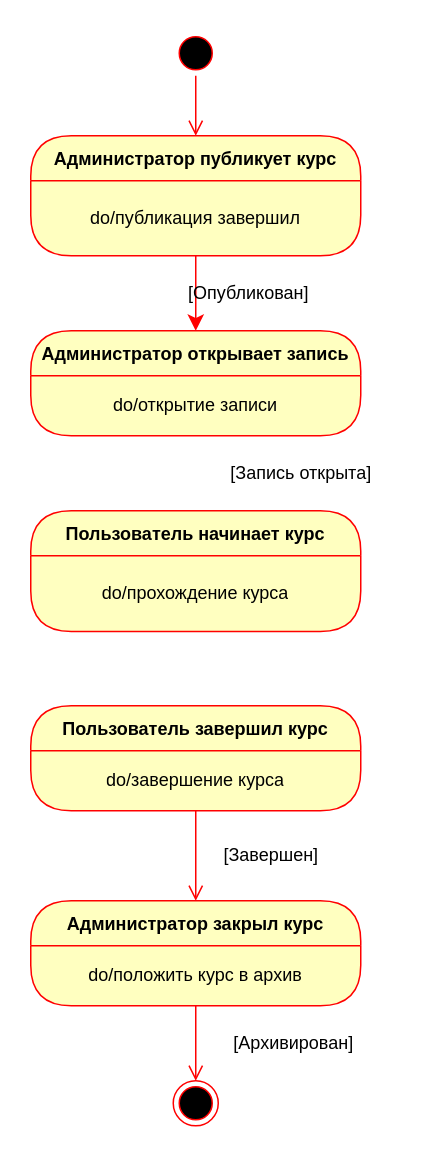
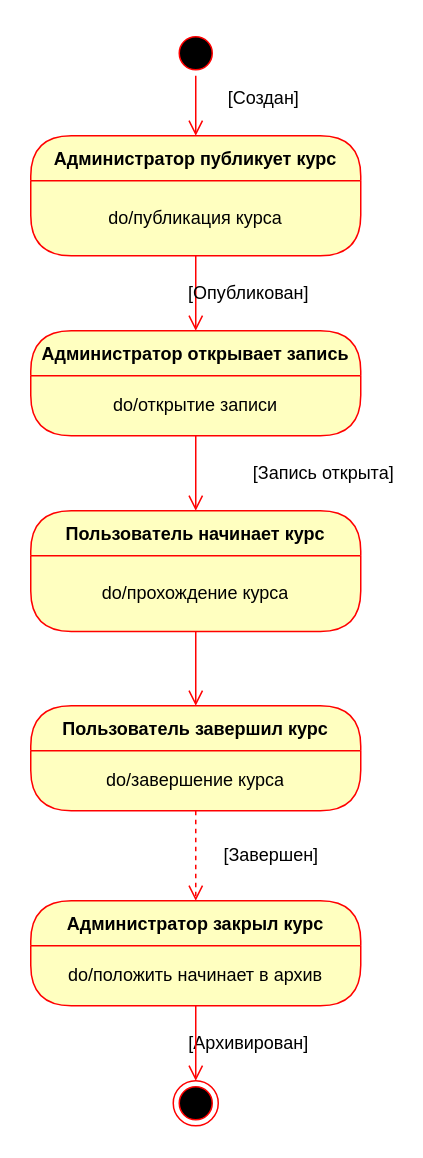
  <mxCell id="0" />
  <mxCell id="1" parent="0" />
  <mxCell id="2" value="" style="ellipse;html=1;shape=startState;fillColor=#000000;strokeColor=#ff0000;" vertex="1" parent="1"><mxGeometry x="115" y="20" width="30" height="30" as="geometry" /></mxCell>
  <mxCell id="3" value="" style="edgeStyle=orthogonalEdgeStyle;html=1;verticalAlign=bottom;endArrow=open;endSize=8;strokeColor=#ff0000;rounded=0;entryX=0.5;entryY=0;entryDx=0;entryDy=0;" edge="1" source="2" parent="1" target="4"><mxGeometry relative="1" as="geometry"><mxPoint x="130" y="110" as="targetPoint" /></mxGeometry></mxCell>
  <mxCell id="4" value="Администратор публикует курс" style="swimlane;fontStyle=1;align=center;verticalAlign=middle;childLayout=stackLayout;horizontal=1;startSize=30;horizontalStack=0;resizeParent=0;resizeLast=1;container=0;fontColor=#000000;collapsible=0;rounded=1;arcSize=30;strokeColor=#ff0000;fillColor=#ffffc0;swimlaneFillColor=#ffffc0;dropTarget=0;" vertex="1" parent="1"><mxGeometry x="20" y="90" width="220" height="80" as="geometry" /></mxCell>
- <mxCell id="5" value="do/публикация завершил" style="text;html=1;strokeColor=none;fillColor=none;align=center;verticalAlign=middle;spacingLeft=4;spacingRight=4;whiteSpace=wrap;overflow=hidden;rotatable=0;fontColor=#000000;" vertex="1" parent="4"><mxGeometry y="30" width="220" height="50" as="geometry" /></mxCell>
- <mxCell id="6" value="" style="edgeStyle=orthogonalEdgeStyle;html=1;verticalAlign=bottom;endArrow=classic;endSize=8;strokeColor=#ff0000;rounded=0;entryX=0.5;entryY=0;entryDx=0;entryDy=0;" edge="1" source="4" parent="1" target="8"><mxGeometry relative="1" as="geometry"><mxPoint x="130" y="280" as="targetPoint" /></mxGeometry></mxCell>
+ <mxCell id="5" value="do/публикация курса" style="text;html=1;strokeColor=none;fillColor=none;align=center;verticalAlign=middle;spacingLeft=4;spacingRight=4;whiteSpace=wrap;overflow=hidden;rotatable=0;fontColor=#000000;" vertex="1" parent="4"><mxGeometry y="30" width="220" height="50" as="geometry" /></mxCell>
+ <mxCell id="6" value="" style="edgeStyle=orthogonalEdgeStyle;html=1;verticalAlign=bottom;endArrow=open;endSize=8;strokeColor=#ff0000;rounded=0;entryX=0.5;entryY=0;entryDx=0;entryDy=0;" edge="1" source="4" parent="1" target="8"><mxGeometry relative="1" as="geometry"><mxPoint x="130" y="280" as="targetPoint" /></mxGeometry></mxCell>
+ <mxCell id="7" value="[Создан]" style="text;html=1;align=center;verticalAlign=middle;resizable=0;points=[];autosize=1;strokeColor=none;fillColor=none;" vertex="1" parent="1"><mxGeometry x="140" y="50" width="70" height="30" as="geometry" /></mxCell>
  <mxCell id="8" value="Администратор открывает запись" style="swimlane;fontStyle=1;align=center;verticalAlign=middle;childLayout=stackLayout;horizontal=1;startSize=30;horizontalStack=0;resizeParent=0;resizeLast=1;container=0;fontColor=#000000;collapsible=0;rounded=1;arcSize=30;strokeColor=#ff0000;fillColor=#ffffc0;swimlaneFillColor=#ffffc0;dropTarget=0;" vertex="1" parent="1"><mxGeometry x="20" y="220" width="220" height="70" as="geometry" /></mxCell>
  <mxCell id="9" value="do/открытие записи" style="text;html=1;strokeColor=none;fillColor=none;align=center;verticalAlign=middle;spacingLeft=4;spacingRight=4;whiteSpace=wrap;overflow=hidden;rotatable=0;fontColor=#000000;" vertex="1" parent="8"><mxGeometry y="30" width="220" height="40" as="geometry" /></mxCell>
  <mxCell id="10" value="[Опубликован]" style="text;html=1;align=center;verticalAlign=middle;resizable=0;points=[];autosize=1;strokeColor=none;fillColor=none;" vertex="1" parent="1"><mxGeometry x="115" y="180" width="100" height="30" as="geometry" /></mxCell>
- <mxCell id="11" value="[Запись открыта]" style="text;html=1;align=center;verticalAlign=middle;resizable=0;points=[];autosize=1;strokeColor=none;fillColor=none;" vertex="1" parent="1"><mxGeometry x="140" y="300" width="120" height="30" as="geometry" /></mxCell>
+ <mxCell id="11" value="[Запись открыта]" style="text;html=1;align=center;verticalAlign=middle;resizable=0;points=[];autosize=1;strokeColor=none;fillColor=none;" vertex="1" parent="1"><mxGeometry x="155" y="300" width="120" height="30" as="geometry" /></mxCell>
  <mxCell id="12" value="Пользователь начинает курс" style="swimlane;fontStyle=1;align=center;verticalAlign=middle;childLayout=stackLayout;horizontal=1;startSize=30;horizontalStack=0;resizeParent=0;resizeLast=1;container=0;fontColor=#000000;collapsible=0;rounded=1;arcSize=30;strokeColor=#ff0000;fillColor=#ffffc0;swimlaneFillColor=#ffffc0;dropTarget=0;" vertex="1" parent="1"><mxGeometry x="20" y="340" width="220" height="80.5" as="geometry" /></mxCell>
  <mxCell id="13" value="do/прохождение курса" style="text;html=1;strokeColor=none;fillColor=none;align=center;verticalAlign=middle;spacingLeft=4;spacingRight=4;whiteSpace=wrap;overflow=hidden;rotatable=0;fontColor=#000000;" vertex="1" parent="12"><mxGeometry y="30" width="220" height="50.5" as="geometry" /></mxCell>
  <mxCell id="14" value="[Завершен]" style="text;html=1;align=center;verticalAlign=middle;resizable=0;points=[];autosize=1;strokeColor=none;fillColor=none;" vertex="1" parent="1"><mxGeometry x="135" y="554.5" width="90" height="30" as="geometry" /></mxCell>
- <mxCell id="15" value="[Архивирован]" style="text;html=1;align=center;verticalAlign=middle;resizable=0;points=[];autosize=1;strokeColor=none;fillColor=none;" vertex="1" parent="1"><mxGeometry x="145" y="680" width="100" height="30" as="geometry" /></mxCell>
+ <mxCell id="15" value="[Архивирован]" style="text;html=1;align=center;verticalAlign=middle;resizable=0;points=[];autosize=1;strokeColor=none;fillColor=none;" vertex="1" parent="1"><mxGeometry x="115" y="680" width="100" height="30" as="geometry" /></mxCell>
  <mxCell id="16" value="Пользователь завершил курс" style="swimlane;fontStyle=1;align=center;verticalAlign=middle;childLayout=stackLayout;horizontal=1;startSize=30;horizontalStack=0;resizeParent=0;resizeLast=1;container=0;fontColor=#000000;collapsible=0;rounded=1;arcSize=30;strokeColor=#ff0000;fillColor=#ffffc0;swimlaneFillColor=#ffffc0;dropTarget=0;" vertex="1" parent="1"><mxGeometry x="20" y="470" width="220" height="70" as="geometry" /></mxCell>
  <mxCell id="17" value="do/завершение курса" style="text;html=1;strokeColor=none;fillColor=none;align=center;verticalAlign=middle;spacingLeft=4;spacingRight=4;whiteSpace=wrap;overflow=hidden;rotatable=0;fontColor=#000000;" vertex="1" parent="16"><mxGeometry y="30" width="220" height="40" as="geometry" /></mxCell>
  <mxCell id="18" value="Администратор закрыл курс" style="swimlane;fontStyle=1;align=center;verticalAlign=middle;childLayout=stackLayout;horizontal=1;startSize=30;horizontalStack=0;resizeParent=0;resizeLast=1;container=0;fontColor=#000000;collapsible=0;rounded=1;arcSize=30;strokeColor=#ff0000;fillColor=#ffffc0;swimlaneFillColor=#ffffc0;dropTarget=0;" vertex="1" parent="1"><mxGeometry x="20" y="600" width="220" height="70" as="geometry" /></mxCell>
- <mxCell id="19" value="do/положить курс в архив" style="text;html=1;strokeColor=none;fillColor=none;align=center;verticalAlign=middle;spacingLeft=4;spacingRight=4;whiteSpace=wrap;overflow=hidden;rotatable=0;fontColor=#000000;" vertex="1" parent="18"><mxGeometry y="30" width="220" height="40" as="geometry" /></mxCell>
+ <mxCell id="19" value="do/положить начинает в архив" style="text;html=1;strokeColor=none;fillColor=none;align=center;verticalAlign=middle;spacingLeft=4;spacingRight=4;whiteSpace=wrap;overflow=hidden;rotatable=0;fontColor=#000000;" vertex="1" parent="18"><mxGeometry y="30" width="220" height="40" as="geometry" /></mxCell>
  <mxCell id="20" value="" style="ellipse;html=1;shape=endState;fillColor=#000000;strokeColor=#ff0000;" vertex="1" parent="1"><mxGeometry x="115" y="720" width="30" height="30" as="geometry" /></mxCell>
- <mxCell id="23" value="" style="edgeStyle=orthogonalEdgeStyle;html=1;verticalAlign=bottom;endArrow=open;endSize=8;strokeColor=#ff0000;rounded=0;exitX=0.5;exitY=1;exitDx=0;exitDy=0;entryX=0.5;entryY=0;entryDx=0;entryDy=0;" edge="1" parent="1" source="17" target="18"><mxGeometry relative="1" as="geometry"><mxPoint x="140" y="480" as="targetPoint" /><mxPoint x="140" y="431" as="sourcePoint" /></mxGeometry></mxCell>
+ <mxCell id="21" value="" style="edgeStyle=orthogonalEdgeStyle;html=1;verticalAlign=bottom;endArrow=open;endSize=8;strokeColor=#ff0000;rounded=0;exitX=0.5;exitY=1;exitDx=0;exitDy=0;" edge="1" parent="1" source="9" target="12"><mxGeometry relative="1" as="geometry"><mxPoint x="140" y="230" as="targetPoint" /><mxPoint x="140" y="180" as="sourcePoint" /></mxGeometry></mxCell>
+ <mxCell id="22" value="" style="edgeStyle=orthogonalEdgeStyle;html=1;verticalAlign=bottom;endArrow=open;endSize=8;strokeColor=#ff0000;rounded=0;exitX=0.5;exitY=1;exitDx=0;exitDy=0;entryX=0.5;entryY=0;entryDx=0;entryDy=0;" edge="1" parent="1" source="13" target="16"><mxGeometry relative="1" as="geometry"><mxPoint x="140" y="350" as="targetPoint" /><mxPoint x="140" y="300" as="sourcePoint" /></mxGeometry></mxCell>
+ <mxCell id="23" value="" style="edgeStyle=orthogonalEdgeStyle;html=1;verticalAlign=bottom;endArrow=open;endSize=8;strokeColor=#ff0000;rounded=0;exitX=0.5;exitY=1;exitDx=0;exitDy=0;entryX=0.5;entryY=0;entryDx=0;entryDy=0;dashed=1;" edge="1" parent="1" source="17" target="18"><mxGeometry relative="1" as="geometry"><mxPoint x="140" y="480" as="targetPoint" /><mxPoint x="140" y="431" as="sourcePoint" /></mxGeometry></mxCell>
  <mxCell id="24" value="" style="edgeStyle=orthogonalEdgeStyle;html=1;verticalAlign=bottom;endArrow=open;endSize=8;strokeColor=#ff0000;rounded=0;exitX=0.5;exitY=1;exitDx=0;exitDy=0;entryX=0.5;entryY=0;entryDx=0;entryDy=0;" edge="1" parent="1" source="19" target="20"><mxGeometry relative="1" as="geometry"><mxPoint x="140" y="610" as="targetPoint" /><mxPoint x="140" y="550" as="sourcePoint" /></mxGeometry></mxCell>
